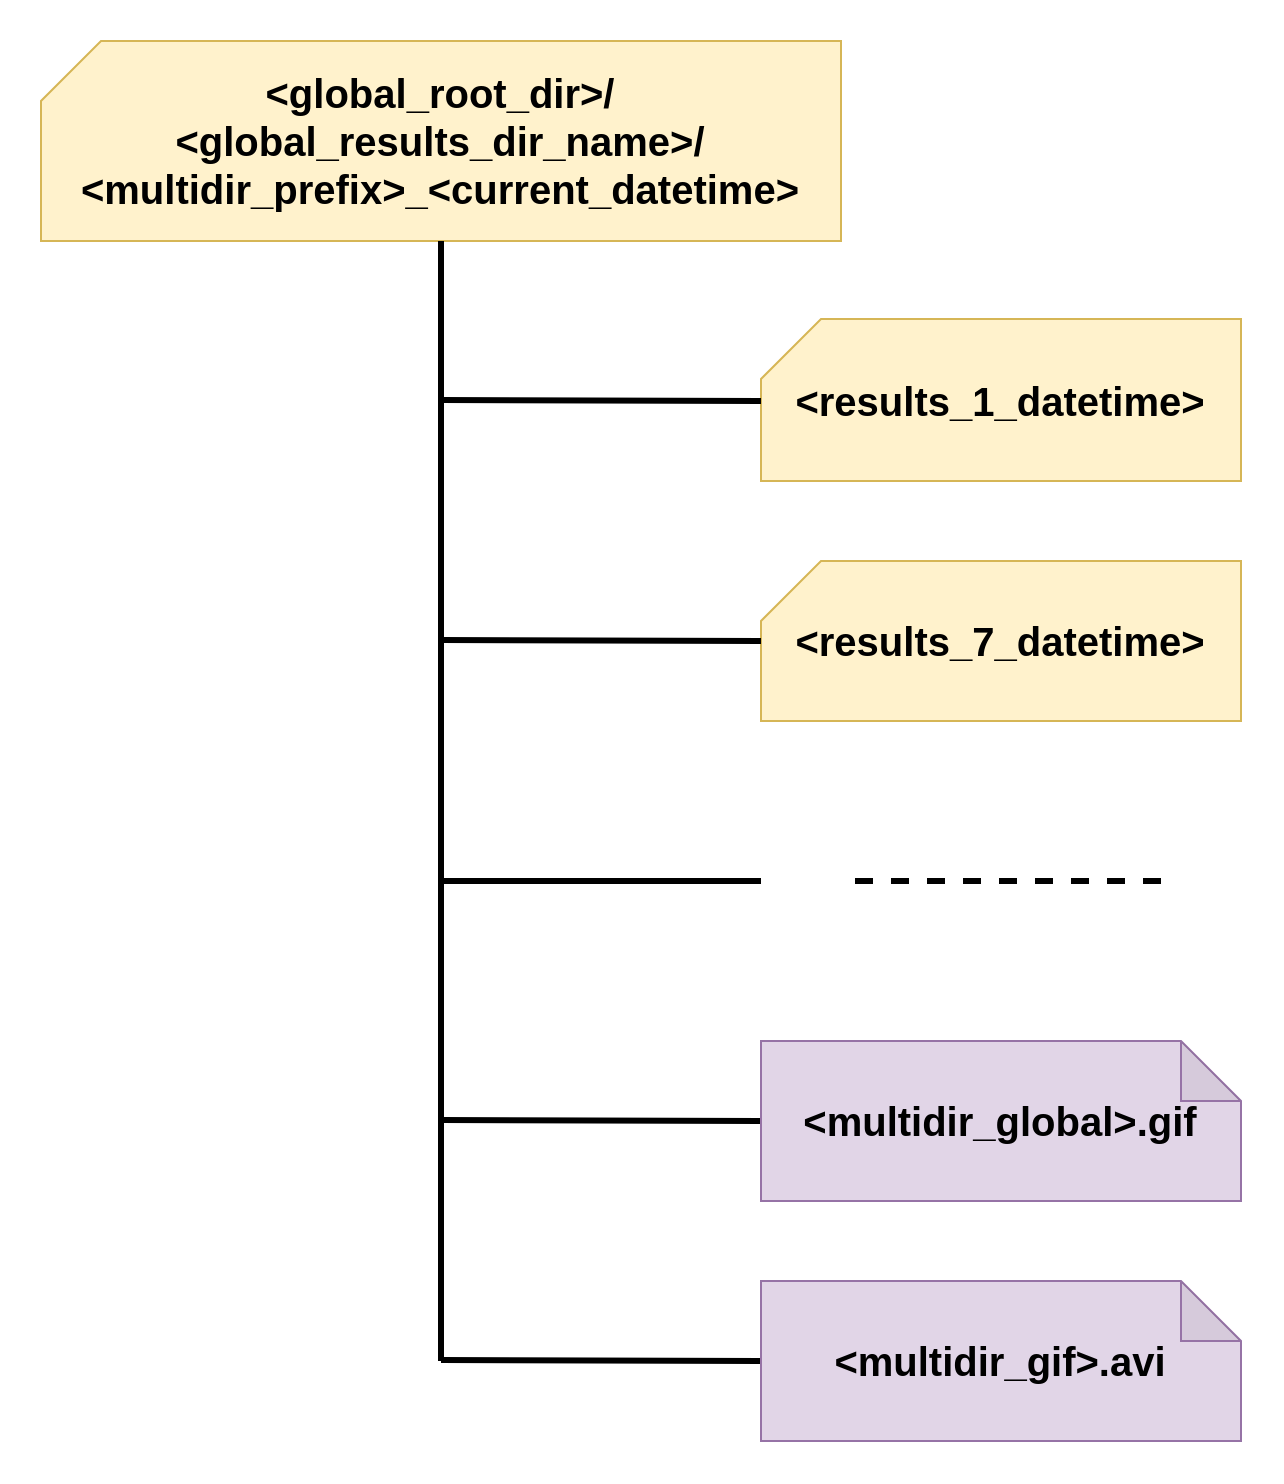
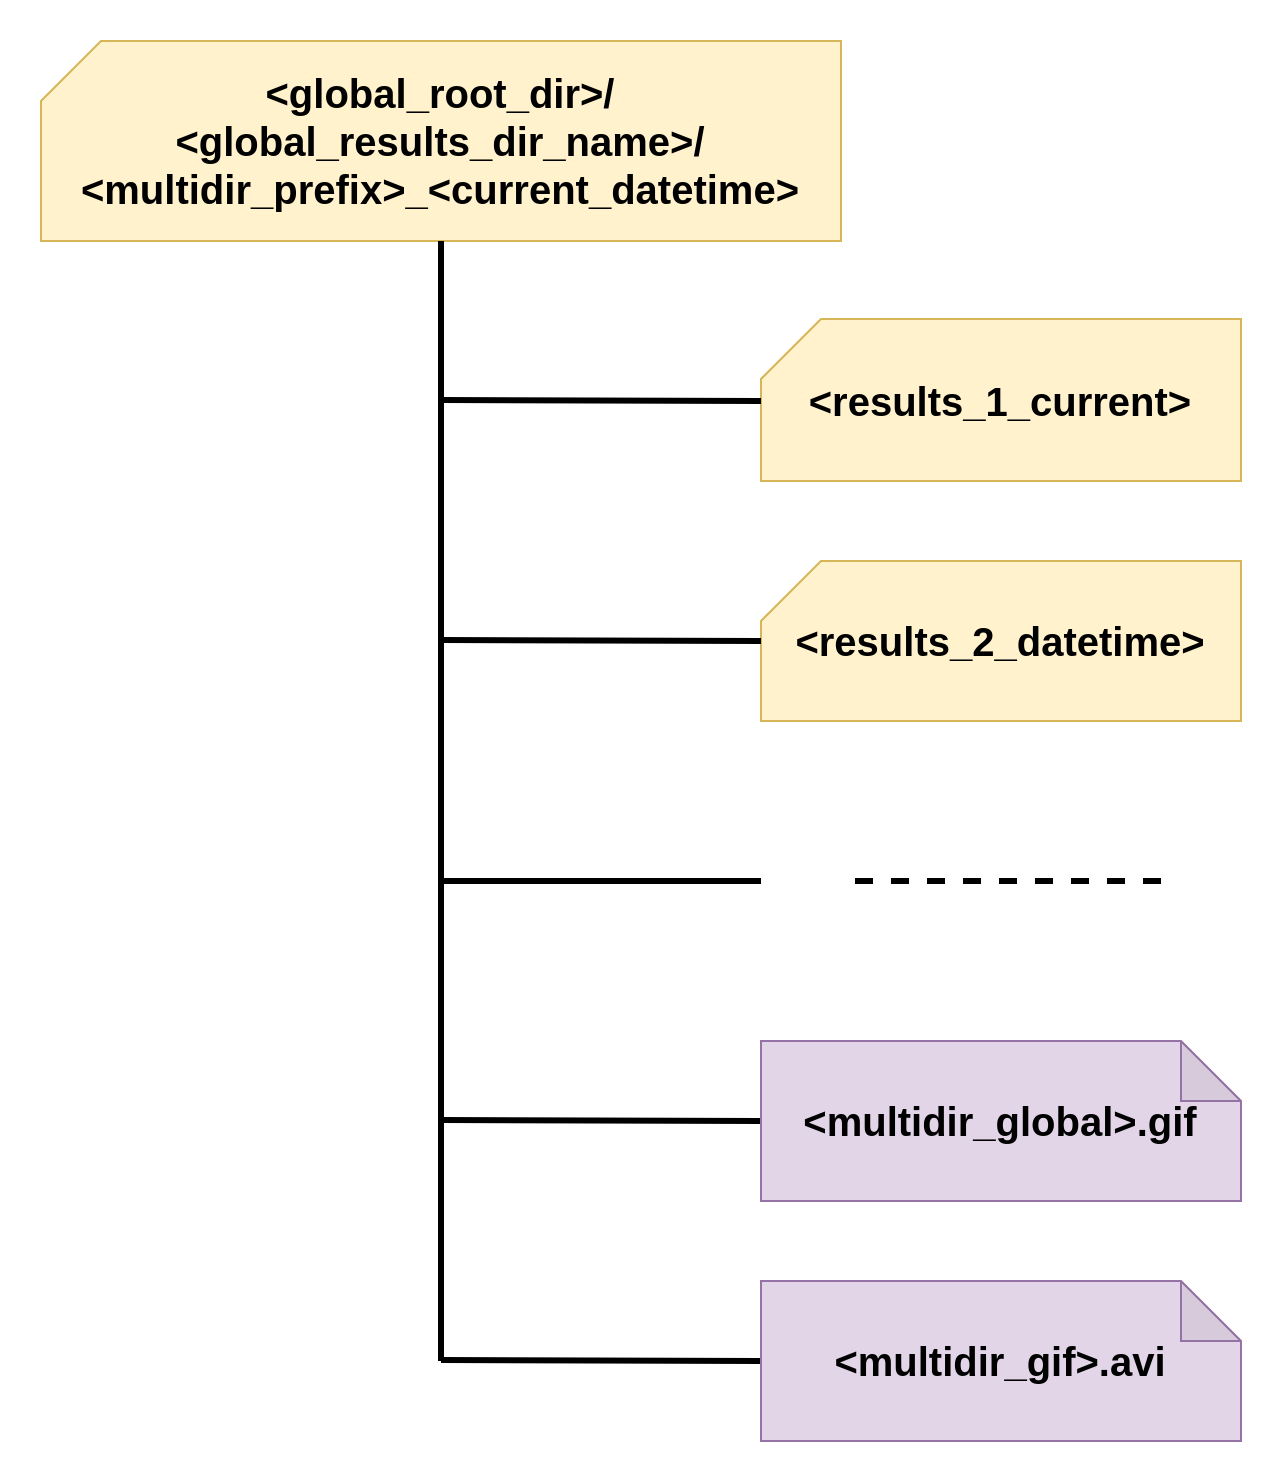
  <mxCell id="0" />
  <mxCell id="1" parent="0" />
- <mxCell id="2" value="&lt;b&gt;&lt;font style=&quot;font-size: 20px&quot;&gt;&amp;lt;results_1_datetime&amp;gt;&lt;/font&gt;&lt;/b&gt;&lt;br&gt;" style="shape=card;whiteSpace=wrap;html=1;fillColor=#fff2cc;strokeColor=#d6b656;" parent="1" vertex="1"><mxGeometry x="380" y="159" width="240" height="81" as="geometry" /></mxCell>
- <mxCell id="3" value="&lt;b&gt;&lt;font style=&quot;font-size: 20px&quot;&gt;&amp;lt;results_7_datetime&amp;gt;&lt;/font&gt;&lt;/b&gt;&lt;br&gt;" style="shape=card;whiteSpace=wrap;html=1;fillColor=#fff2cc;strokeColor=#d6b656;" parent="1" vertex="1"><mxGeometry x="380" y="280" width="240" height="80" as="geometry" /></mxCell>
+ <mxCell id="2" value="&lt;b&gt;&lt;font style=&quot;font-size: 20px&quot;&gt;&amp;lt;results_1_current&amp;gt;&lt;/font&gt;&lt;/b&gt;&lt;br&gt;" style="shape=card;whiteSpace=wrap;html=1;fillColor=#fff2cc;strokeColor=#d6b656;" parent="1" vertex="1"><mxGeometry x="380" y="159" width="240" height="81" as="geometry" /></mxCell>
+ <mxCell id="3" value="&lt;b&gt;&lt;font style=&quot;font-size: 20px&quot;&gt;&amp;lt;results_2_datetime&amp;gt;&lt;/font&gt;&lt;/b&gt;&lt;br&gt;" style="shape=card;whiteSpace=wrap;html=1;fillColor=#fff2cc;strokeColor=#d6b656;" parent="1" vertex="1"><mxGeometry x="380" y="280" width="240" height="80" as="geometry" /></mxCell>
  <mxCell id="4" value="&lt;b style=&quot;font-size: 20px&quot;&gt;&amp;lt;global_root_dir&amp;gt;/&lt;br&gt;&amp;lt;global_results_dir_name&amp;gt;/&lt;br&gt;&amp;lt;multidir_prefix&amp;gt;_&amp;lt;current_datetime&amp;gt;&lt;/b&gt;&lt;br&gt;" style="shape=card;whiteSpace=wrap;html=1;fillColor=#fff2cc;strokeColor=#d6b656;" parent="1" vertex="1"><mxGeometry x="20" y="20" width="400" height="100" as="geometry" /></mxCell>
  <mxCell id="5" value="" style="endArrow=none;html=1;entryX=0.5;entryY=1;entryDx=0;entryDy=0;entryPerimeter=0;strokeWidth=3;" parent="1" target="4" edge="1"><mxGeometry width="50" height="50" relative="1" as="geometry"><mxPoint x="220" y="680" as="sourcePoint" /><mxPoint x="110" y="750" as="targetPoint" /></mxGeometry></mxCell>
  <mxCell id="6" value="" style="endArrow=none;html=1;strokeWidth=3;" parent="1" edge="1"><mxGeometry width="50" height="50" relative="1" as="geometry"><mxPoint x="220" y="199.5" as="sourcePoint" /><mxPoint x="380" y="200" as="targetPoint" /></mxGeometry></mxCell>
  <mxCell id="7" value="" style="endArrow=none;html=1;strokeWidth=3;" parent="1" edge="1"><mxGeometry width="50" height="50" relative="1" as="geometry"><mxPoint x="220" y="319.5" as="sourcePoint" /><mxPoint x="380" y="320" as="targetPoint" /></mxGeometry></mxCell>
  <mxCell id="8" value="" style="endArrow=none;html=1;strokeWidth=3;" parent="1" edge="1"><mxGeometry width="50" height="50" relative="1" as="geometry"><mxPoint x="220" y="440" as="sourcePoint" /><mxPoint x="380" y="440" as="targetPoint" /></mxGeometry></mxCell>
  <mxCell id="9" value="" style="endArrow=none;html=1;strokeWidth=3;entryX=0;entryY=0.5;entryDx=0;entryDy=0;entryPerimeter=0;" parent="1" edge="1" target="12"><mxGeometry width="50" height="50" relative="1" as="geometry"><mxPoint x="220" y="559.5" as="sourcePoint" /><mxPoint x="389.529" y="559.971" as="targetPoint" /></mxGeometry></mxCell>
  <mxCell id="10" value="" style="endArrow=none;html=1;strokeWidth=3;entryX=0;entryY=0.5;entryDx=0;entryDy=0;entryPerimeter=0;" parent="1" edge="1" target="13"><mxGeometry width="50" height="50" relative="1" as="geometry"><mxPoint x="220" y="679.5" as="sourcePoint" /><mxPoint x="389.529" y="679.971" as="targetPoint" /></mxGeometry></mxCell>
  <mxCell id="11" value="" style="endArrow=none;dashed=1;html=1;strokeWidth=3;" edge="1" parent="1"><mxGeometry width="50" height="50" relative="1" as="geometry"><mxPoint x="580" y="440" as="sourcePoint" /><mxPoint x="420" y="440" as="targetPoint" /></mxGeometry></mxCell>
  <mxCell id="12" value="&lt;font style=&quot;font-size: 20px&quot;&gt;&lt;b&gt;&amp;lt;multidir_global&amp;gt;.gif&lt;/b&gt;&lt;/font&gt;" style="shape=note;whiteSpace=wrap;html=1;backgroundOutline=1;darkOpacity=0.05;fillColor=#e1d5e7;strokeColor=#9673a6;" vertex="1" parent="1"><mxGeometry x="380" y="520" width="240" height="80" as="geometry" /></mxCell>
  <mxCell id="13" value="&lt;b&gt;&lt;font style=&quot;font-size: 20px&quot;&gt;&amp;lt;multidir_gif&amp;gt;.avi&lt;/font&gt;&lt;/b&gt;&lt;br&gt;" style="shape=note;whiteSpace=wrap;html=1;backgroundOutline=1;darkOpacity=0.05;fillColor=#e1d5e7;strokeColor=#9673a6;" vertex="1" parent="1"><mxGeometry x="380" y="640" width="240" height="80" as="geometry" /></mxCell>
